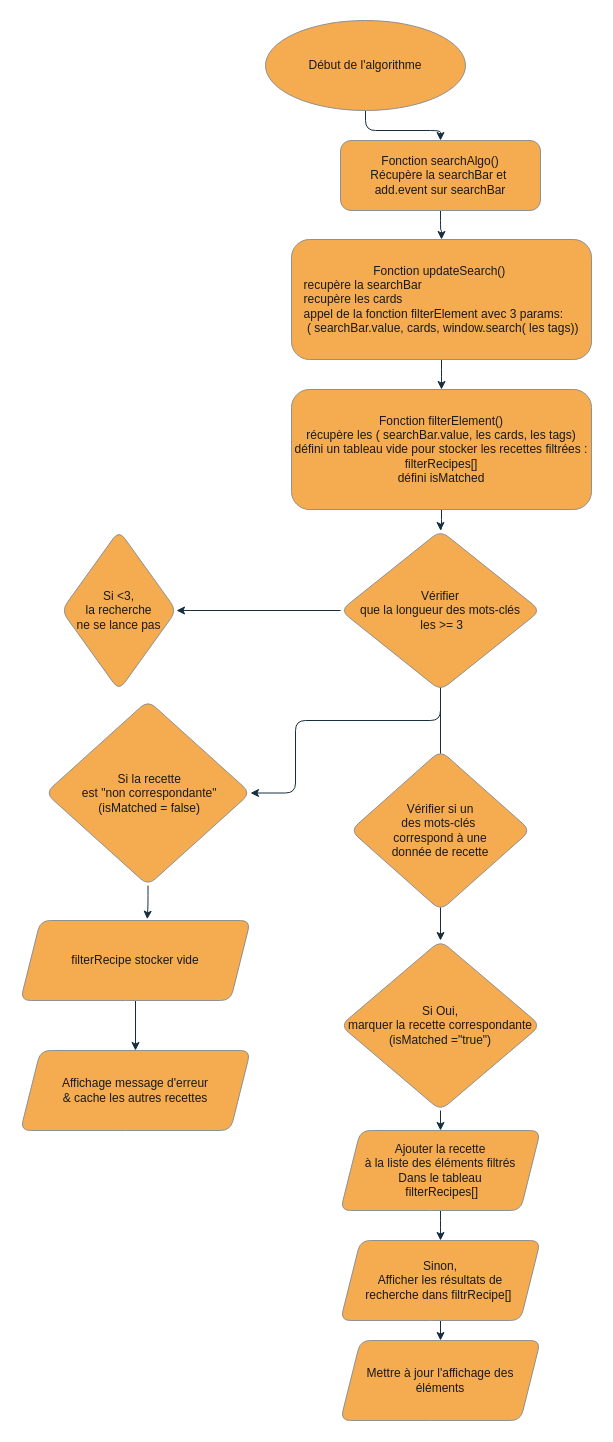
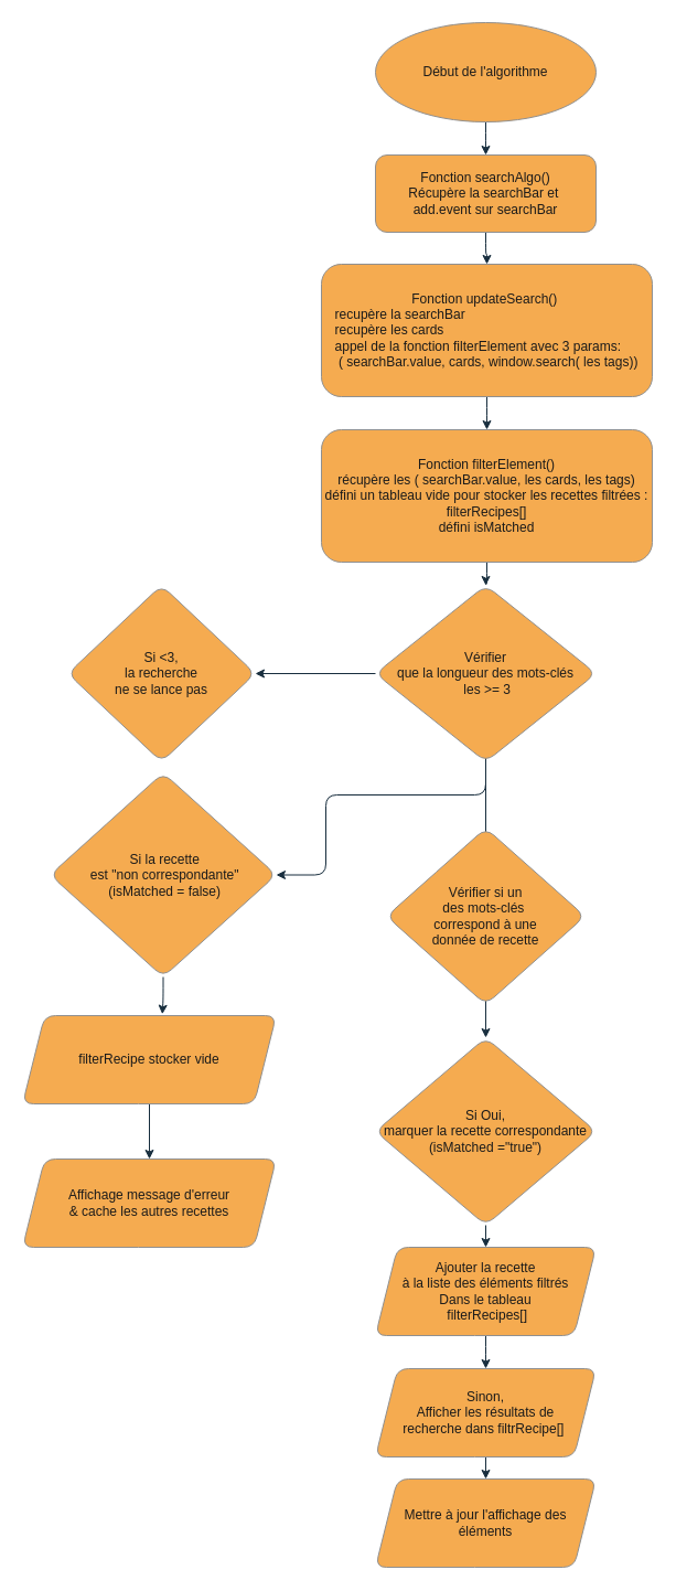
  <mxCell id="0" />
  <mxCell id="1" parent="0" />
  <mxCell id="2" value="" style="edgeStyle=orthogonalEdgeStyle;rounded=1;orthogonalLoop=1;jettySize=auto;html=1;strokeColor=#182E3E;fontColor=default;labelBackgroundColor=none;" edge="1" parent="1" source="3" target="28"><mxGeometry relative="1" as="geometry" /></mxCell>
  <mxCell id="3" value="filterRecipe stocker vide" style="shape=parallelogram;perimeter=parallelogramPerimeter;whiteSpace=wrap;html=1;fixedSize=1;labelBackgroundColor=none;fillColor=#F5AB50;strokeColor=#909090;fontColor=#1A1A1A;rounded=1;" parent="1" vertex="1"><mxGeometry x="20" y="920" width="230" height="80" as="geometry" /></mxCell>
  <mxCell id="4" value="" style="edgeStyle=orthogonalEdgeStyle;rounded=1;orthogonalLoop=1;jettySize=auto;html=1;labelBackgroundColor=none;strokeColor=#182E3E;fontColor=default;" parent="1" source="5" target="7" edge="1"><mxGeometry relative="1" as="geometry" /></mxCell>
- <mxCell id="5" value="Début de l'algorithme" style="ellipse;whiteSpace=wrap;html=1;fillColor=#F5AB50;strokeColor=#909090;labelBackgroundColor=none;fontColor=#1A1A1A;rounded=1;" parent="1" vertex="1"><mxGeometry x="265" y="20" width="200" height="90" as="geometry" /></mxCell>
+ <mxCell id="5" value="Début de l'algorithme" style="ellipse;whiteSpace=wrap;html=1;fillColor=#F5AB50;strokeColor=#909090;labelBackgroundColor=none;fontColor=#1A1A1A;rounded=1;" parent="1" vertex="1"><mxGeometry x="340" y="20" width="200" height="90" as="geometry" /></mxCell>
  <mxCell id="6" style="edgeStyle=orthogonalEdgeStyle;rounded=1;orthogonalLoop=1;jettySize=auto;html=1;entryX=0.5;entryY=0;entryDx=0;entryDy=0;labelBackgroundColor=none;strokeColor=#182E3E;fontColor=default;" parent="1" source="7" target="9" edge="1"><mxGeometry relative="1" as="geometry" /></mxCell>
  <mxCell id="7" value="Fonction searchAlgo()&lt;br&gt;Récupère la searchBar et&amp;nbsp;&lt;br&gt;add.event sur searchBar" style="rounded=1;whiteSpace=wrap;html=1;labelBackgroundColor=none;fillColor=#F5AB50;strokeColor=#909090;fontColor=#1A1A1A;" parent="1" vertex="1"><mxGeometry x="340" y="140" width="200" height="70" as="geometry" /></mxCell>
  <mxCell id="8" value="" style="edgeStyle=orthogonalEdgeStyle;rounded=1;orthogonalLoop=1;jettySize=auto;html=1;labelBackgroundColor=none;strokeColor=#182E3E;fontColor=default;" parent="1" source="9" target="11" edge="1"><mxGeometry relative="1" as="geometry" /></mxCell>
  <mxCell id="9" value="Fonction updateSearch()&amp;nbsp;&lt;br&gt;&lt;div style=&quot;text-align: left;&quot;&gt;&lt;span style=&quot;background-color: initial;&quot;&gt;recupère la searchBar&lt;/span&gt;&lt;/div&gt;&lt;div style=&quot;text-align: left;&quot;&gt;&lt;span style=&quot;background-color: initial;&quot;&gt;recupère les cards&lt;/span&gt;&lt;/div&gt;&lt;div style=&quot;text-align: left;&quot;&gt;&lt;span style=&quot;background-color: initial;&quot;&gt;appel de la fonction filterElement avec 3 params:&lt;/span&gt;&lt;/div&gt;&lt;div style=&quot;text-align: left;&quot;&gt;&lt;span style=&quot;background-color: initial;&quot;&gt;&amp;nbsp;( searchBar.value,&amp;nbsp;&lt;/span&gt;&lt;span style=&quot;background-color: initial;&quot;&gt;cards,&lt;/span&gt;&lt;span style=&quot;background-color: initial;&quot;&gt;&amp;nbsp;window.search( les tags))&lt;/span&gt;&lt;/div&gt;" style="rounded=1;whiteSpace=wrap;html=1;labelBackgroundColor=none;fillColor=#F5AB50;strokeColor=#909090;fontColor=#1A1A1A;" parent="1" vertex="1"><mxGeometry x="291" y="239" width="300" height="120" as="geometry" /></mxCell>
  <mxCell id="10" style="edgeStyle=orthogonalEdgeStyle;rounded=1;orthogonalLoop=1;jettySize=auto;html=1;entryX=0.5;entryY=0;entryDx=0;entryDy=0;labelBackgroundColor=none;strokeColor=#182E3E;fontColor=default;" parent="1" source="11" target="15" edge="1"><mxGeometry relative="1" as="geometry" /></mxCell>
  <mxCell id="11" value="Fonction filterElement()&lt;br&gt;récupère les ( searchBar.value,&amp;nbsp;les cards,&amp;nbsp;les tags)&lt;br&gt;défini un tableau vide pour stocker les recettes filtrées : filterRecipes[]&lt;br&gt;défini isMatched" style="rounded=1;whiteSpace=wrap;html=1;labelBackgroundColor=none;fillColor=#F5AB50;strokeColor=#909090;fontColor=#1A1A1A;" parent="1" vertex="1"><mxGeometry x="291" y="389" width="300" height="120" as="geometry" /></mxCell>
  <mxCell id="12" value="" style="edgeStyle=orthogonalEdgeStyle;rounded=1;orthogonalLoop=1;jettySize=auto;html=1;labelBackgroundColor=none;strokeColor=#182E3E;fontColor=default;" parent="1" source="15" target="17" edge="1"><mxGeometry relative="1" as="geometry" /></mxCell>
  <mxCell id="13" style="edgeStyle=orthogonalEdgeStyle;rounded=1;orthogonalLoop=1;jettySize=auto;html=1;strokeColor=#182E3E;fontColor=default;labelBackgroundColor=none;" edge="1" parent="1" source="15" target="27"><mxGeometry relative="1" as="geometry" /></mxCell>
  <mxCell id="14" style="edgeStyle=orthogonalEdgeStyle;rounded=1;orthogonalLoop=1;jettySize=auto;html=1;exitX=0;exitY=1;exitDx=0;exitDy=0;entryX=1;entryY=0.5;entryDx=0;entryDy=0;strokeColor=#182E3E;fontColor=default;labelBackgroundColor=none;" edge="1" parent="1" source="15" target="26"><mxGeometry relative="1" as="geometry"><Array as="points"><mxPoint x="440" y="650" /><mxPoint x="440" y="720" /><mxPoint x="295" y="720" /><mxPoint x="295" y="792" /></Array></mxGeometry></mxCell>
  <mxCell id="15" value="Vérifier &lt;br&gt;que la longueur des mots-clés&lt;br&gt;&amp;nbsp;les &amp;gt;= 3 " style="rhombus;whiteSpace=wrap;html=1;rounded=1;labelBackgroundColor=none;fillColor=#F5AB50;strokeColor=#909090;fontColor=#1A1A1A;" parent="1" vertex="1"><mxGeometry x="340" y="530" width="200" height="160" as="geometry" /></mxCell>
  <mxCell id="16" style="edgeStyle=orthogonalEdgeStyle;rounded=1;orthogonalLoop=1;jettySize=auto;html=1;strokeColor=#182E3E;fontColor=default;labelBackgroundColor=none;" edge="1" parent="1" source="17" target="19"><mxGeometry relative="1" as="geometry" /></mxCell>
  <mxCell id="17" value="Si Oui, &lt;br&gt;marquer la recette correspondante (isMatched =&quot;true&quot;)" style="rhombus;whiteSpace=wrap;html=1;labelBackgroundColor=none;fillColor=#F5AB50;strokeColor=#909090;fontColor=#1A1A1A;rounded=1;" parent="1" vertex="1"><mxGeometry x="340" y="940" width="200" height="170" as="geometry" /></mxCell>
  <mxCell id="18" style="edgeStyle=orthogonalEdgeStyle;rounded=1;orthogonalLoop=1;jettySize=auto;html=1;entryX=0.5;entryY=0;entryDx=0;entryDy=0;strokeColor=#182E3E;fontColor=default;labelBackgroundColor=none;" edge="1" parent="1" source="19" target="21"><mxGeometry relative="1" as="geometry" /></mxCell>
  <mxCell id="19" value="Ajouter la recette&lt;br&gt;à la liste des éléments filtrés&lt;br&gt;Dans le tableau&lt;br&gt;&amp;nbsp;filterRecipes[]" style="shape=parallelogram;perimeter=parallelogramPerimeter;whiteSpace=wrap;html=1;fixedSize=1;labelBackgroundColor=none;fillColor=#F5AB50;strokeColor=#909090;fontColor=#1A1A1A;rounded=1;" parent="1" vertex="1"><mxGeometry x="340" y="1130" width="200" height="80" as="geometry" /></mxCell>
  <mxCell id="20" style="edgeStyle=orthogonalEdgeStyle;rounded=1;orthogonalLoop=1;jettySize=auto;html=1;entryX=0.5;entryY=0;entryDx=0;entryDy=0;strokeColor=#182E3E;fontColor=default;labelBackgroundColor=none;" edge="1" parent="1" source="21" target="22"><mxGeometry relative="1" as="geometry" /></mxCell>
  <mxCell id="21" value="Sinon,&lt;br&gt;Afficher les résultats de&lt;br&gt;recherche dans filtrRecipe[]&amp;nbsp;" style="shape=parallelogram;perimeter=parallelogramPerimeter;whiteSpace=wrap;html=1;fixedSize=1;labelBackgroundColor=none;fillColor=#F5AB50;strokeColor=#909090;fontColor=#1A1A1A;rounded=1;" parent="1" vertex="1"><mxGeometry x="340" y="1240" width="200" height="80" as="geometry" /></mxCell>
  <mxCell id="22" value="Mettre à jour l'affichage des éléments" style="shape=parallelogram;perimeter=parallelogramPerimeter;whiteSpace=wrap;html=1;fixedSize=1;labelBackgroundColor=none;fillColor=#F5AB50;strokeColor=#909090;fontColor=#1A1A1A;rounded=1;" parent="1" vertex="1"><mxGeometry x="340" y="1340" width="200" height="80" as="geometry" /></mxCell>
  <mxCell id="23" style="edgeStyle=orthogonalEdgeStyle;rounded=1;orthogonalLoop=1;jettySize=auto;html=1;exitX=0.5;exitY=1;exitDx=0;exitDy=0;labelBackgroundColor=none;strokeColor=#182E3E;fontColor=default;" parent="1" source="17" target="17" edge="1"><mxGeometry relative="1" as="geometry" /></mxCell>
  <mxCell id="24" value="Vérifier si un &lt;br&gt;des mots-clés&amp;nbsp;&lt;br&gt;correspond à une &lt;br&gt;donnée de recette" style="rhombus;whiteSpace=wrap;html=1;rounded=1;labelBackgroundColor=none;fillColor=#F5AB50;strokeColor=#909090;fontColor=#1A1A1A;" parent="1" vertex="1"><mxGeometry x="350" y="750" width="180" height="160" as="geometry" /></mxCell>
  <mxCell id="25" style="edgeStyle=orthogonalEdgeStyle;rounded=1;orthogonalLoop=1;jettySize=auto;html=1;entryX=0.551;entryY=-0.016;entryDx=0;entryDy=0;entryPerimeter=0;strokeColor=#182E3E;fontColor=default;labelBackgroundColor=none;" edge="1" parent="1" source="26" target="3"><mxGeometry relative="1" as="geometry" /></mxCell>
  <mxCell id="26" value="&amp;nbsp;Si la recette&lt;br style=&quot;border-color: var(--border-color);&quot;&gt;&amp;nbsp;est &quot;non correspondante&quot;&lt;br style=&quot;border-color: var(--border-color);&quot;&gt;&amp;nbsp;(isMatched = false)" style="rhombus;whiteSpace=wrap;html=1;rounded=1;labelBackgroundColor=none;fillColor=#F5AB50;strokeColor=#909090;fontColor=#1A1A1A;" parent="1" vertex="1"><mxGeometry x="45" y="700" width="205" height="185" as="geometry" /></mxCell>
- <mxCell id="27" value="Si &amp;lt;3, &lt;br&gt;la recherche &lt;br&gt;ne se lance pas" style="rhombus;whiteSpace=wrap;html=1;strokeColor=#909090;fontColor=#1A1A1A;fillColor=#F5AB50;rounded=1;labelBackgroundColor=none;" vertex="1" parent="1"><mxGeometry x="61" y="530" width="115" height="160" as="geometry" /></mxCell>
+ <mxCell id="27" value="Si &amp;lt;3, &lt;br&gt;la recherche &lt;br&gt;ne se lance pas" style="rhombus;whiteSpace=wrap;html=1;strokeColor=#909090;fontColor=#1A1A1A;fillColor=#F5AB50;rounded=1;labelBackgroundColor=none;" vertex="1" parent="1"><mxGeometry x="61" y="530" width="170" height="160" as="geometry" /></mxCell>
  <mxCell id="28" value="Affichage message d'erreur&lt;br&gt;&amp;amp; cache les autres recettes" style="shape=parallelogram;perimeter=parallelogramPerimeter;whiteSpace=wrap;html=1;fixedSize=1;labelBackgroundColor=none;fillColor=#F5AB50;strokeColor=#909090;fontColor=#1A1A1A;rounded=1;" vertex="1" parent="1"><mxGeometry x="20" y="1050" width="230" height="80" as="geometry" /></mxCell>
